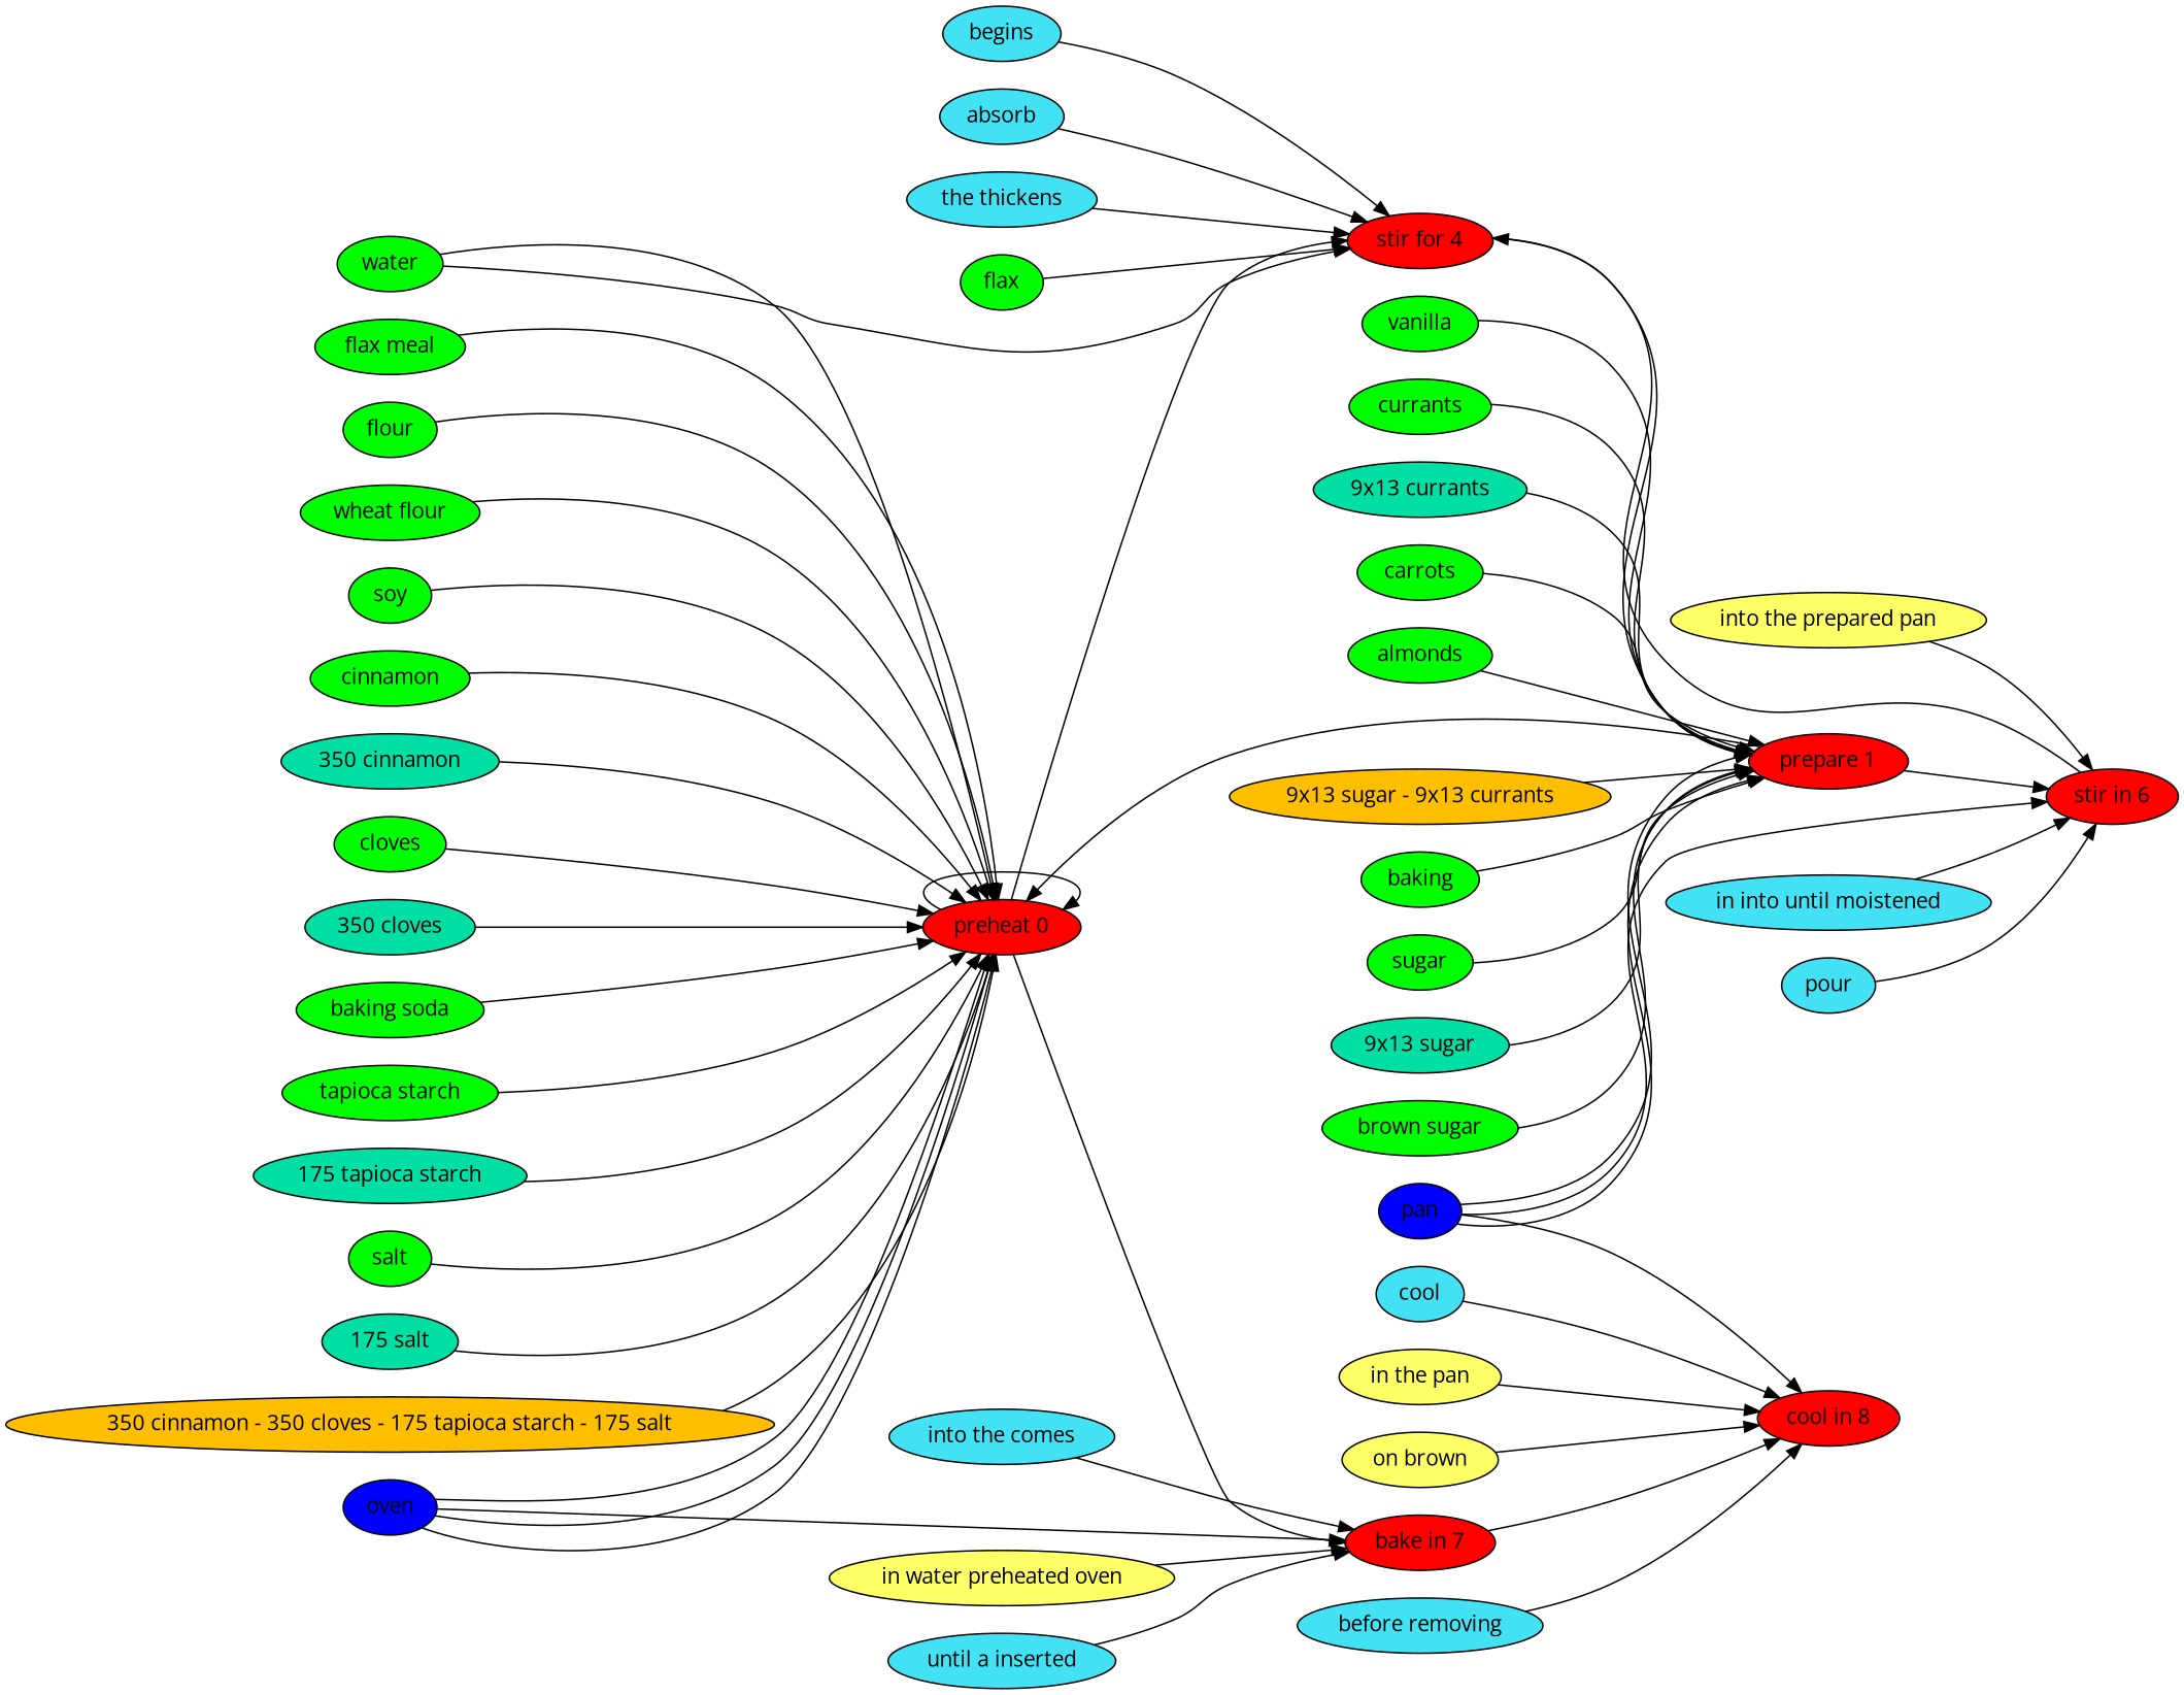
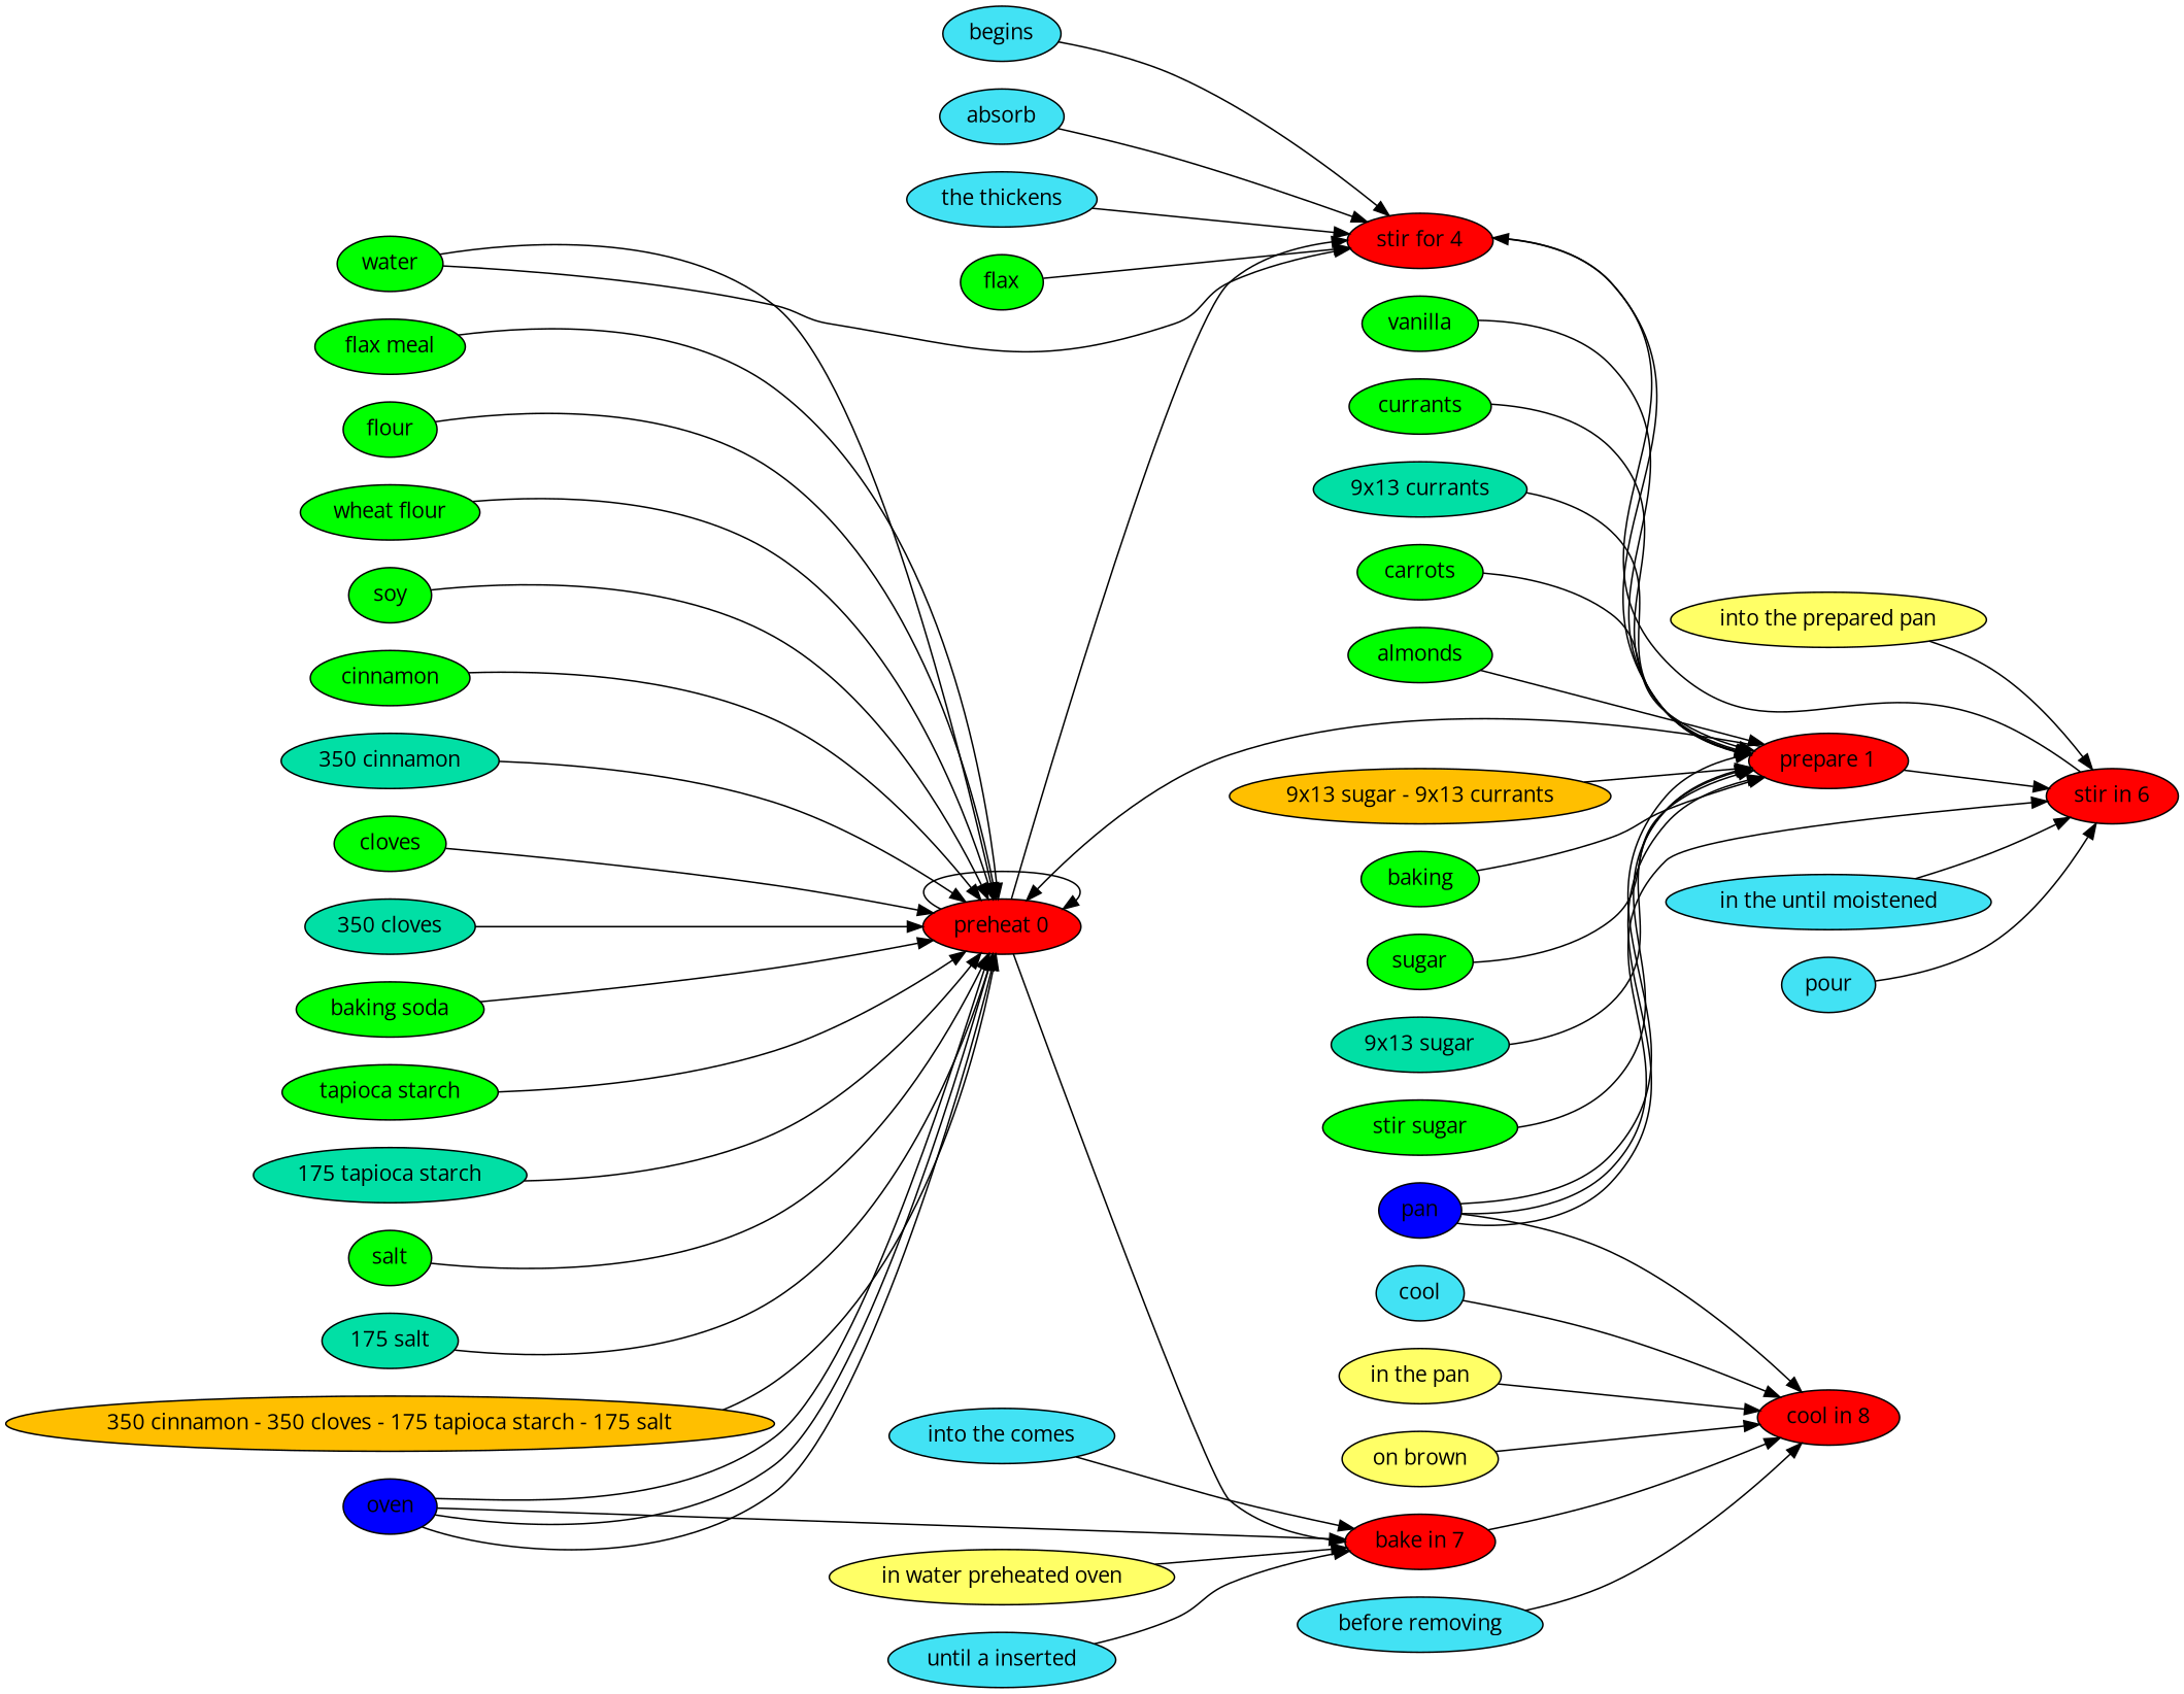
  digraph {
    fontname="Open Sans"
    rankdir=LR
    node [fillcolor=green fontname="Open Sans" style=filled]
    edge [fontname="Open Sans"]
    "preheat 0" [fillcolor=red]
    "stir for 4" [fillcolor=red]
    "bake in 7" [fillcolor=red]
    "prepare 1" [fillcolor=red]
    "cool in 8" [fillcolor=red]
    oven [fillcolor="#0000ff"]
    "stir in 6" [fillcolor=red]
    baking
    pan [fillcolor="#0000ff"]
    flour
    "wheat flour"
    soy
    cinnamon
    "350 cinnamon" [fillcolor="#01DFA5"]
    cloves
    "350 cloves" [fillcolor="#01DFA5"]
    "baking soda"
    "tapioca starch"
    "175 tapioca starch" [fillcolor="#01DFA5"]
    salt
    "175 salt" [fillcolor="#01DFA5"]
    "350 cinnamon - 350 cloves - 175 tapioca starch - 175 salt" [fillcolor="#FFBF00"]
    water
    "flax meal"
    begins [fillcolor="#42e2f4"]
    absorb [fillcolor="#42e2f4"]
    "the thickens" [fillcolor="#42e2f4"]
    flax
    sugar
    "9x13 sugar" [fillcolor="#01DFA5"]
-   "brown sugar"
+   "brown sugar" [label="stir sugar"]
    vanilla
    currants
    "9x13 currants" [fillcolor="#01DFA5"]
    carrots
    almonds
    "9x13 sugar - 9x13 currants" [fillcolor="#FFBF00"]
-   "in the until moistened" [fillcolor="#42e2f4" label="in into until moistened"]
+   "in the until moistened" [fillcolor="#42e2f4"]
    pour [fillcolor="#42e2f4"]
    "into the prepared pan" [fillcolor="#ffff66"]
    "until a inserted" [fillcolor="#42e2f4"]
    "into the comes" [fillcolor="#42e2f4"]
    n43 [fillcolor="#ffff66" label="in water preheated oven"]
    "before removing" [fillcolor="#42e2f4"]
    cool [fillcolor="#42e2f4"]
    "in the pan" [fillcolor="#ffff66"]
    n47 [fillcolor="#ffff66" label="on brown"]
    "preheat 0" -> "preheat 0"
    "preheat 0" -> "stir for 4"
    "preheat 0" -> "bake in 7"
    "stir for 4" -> "prepare 1"
    "bake in 7" -> "cool in 8"
    "prepare 1" -> "preheat 0"
    "prepare 1" -> "stir in 6"
    oven -> "preheat 0"
    oven -> "preheat 0"
    oven -> "preheat 0"
    oven -> "bake in 7"
    "stir in 6" -> "stir for 4"
    baking -> "prepare 1"
    pan -> "prepare 1"
    pan -> "prepare 1"
    pan -> "cool in 8"
    pan -> "stir in 6"
    flour -> "preheat 0"
    "wheat flour" -> "preheat 0"
    soy -> "preheat 0"
    cinnamon -> "preheat 0"
    "350 cinnamon" -> "preheat 0"
    cloves -> "preheat 0"
    "350 cloves" -> "preheat 0"
    "baking soda" -> "preheat 0"
    "tapioca starch" -> "preheat 0"
    "175 tapioca starch" -> "preheat 0"
    salt -> "preheat 0"
    "175 salt" -> "preheat 0"
    "350 cinnamon - 350 cloves - 175 tapioca starch - 175 salt" -> "preheat 0"
    water -> "preheat 0"
    water -> "stir for 4"
    "flax meal" -> "preheat 0"
    begins -> "stir for 4"
    absorb -> "stir for 4"
    "the thickens" -> "stir for 4"
    flax -> "stir for 4"
    sugar -> "prepare 1"
    "9x13 sugar" -> "prepare 1"
    "brown sugar" -> "prepare 1"
    vanilla -> "prepare 1"
    currants -> "prepare 1"
    "9x13 currants" -> "prepare 1"
    carrots -> "prepare 1"
    almonds -> "prepare 1"
    "9x13 sugar - 9x13 currants" -> "prepare 1"
    "in the until moistened" -> "stir in 6"
    pour -> "stir in 6"
    "into the prepared pan" -> "stir in 6"
    "until a inserted" -> "bake in 7"
    "into the comes" -> "bake in 7"
    n43 -> "bake in 7"
    "before removing" -> "cool in 8"
    cool -> "cool in 8"
    "in the pan" -> "cool in 8"
    n47 -> "cool in 8"
  }
